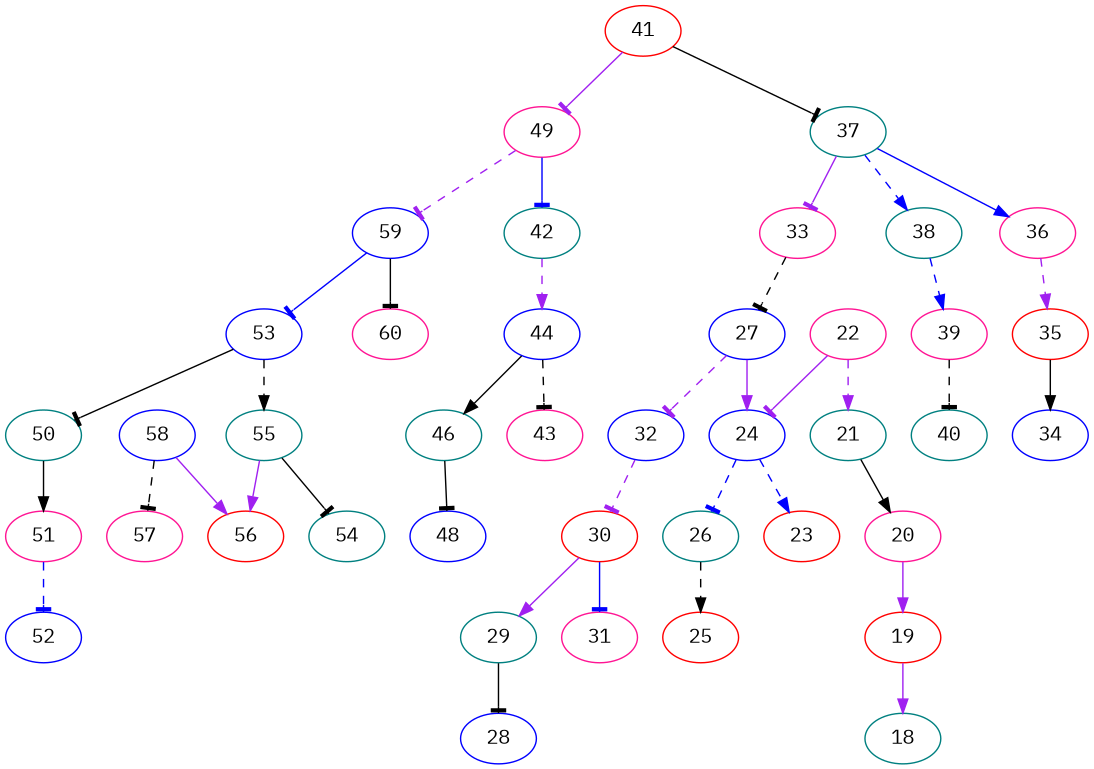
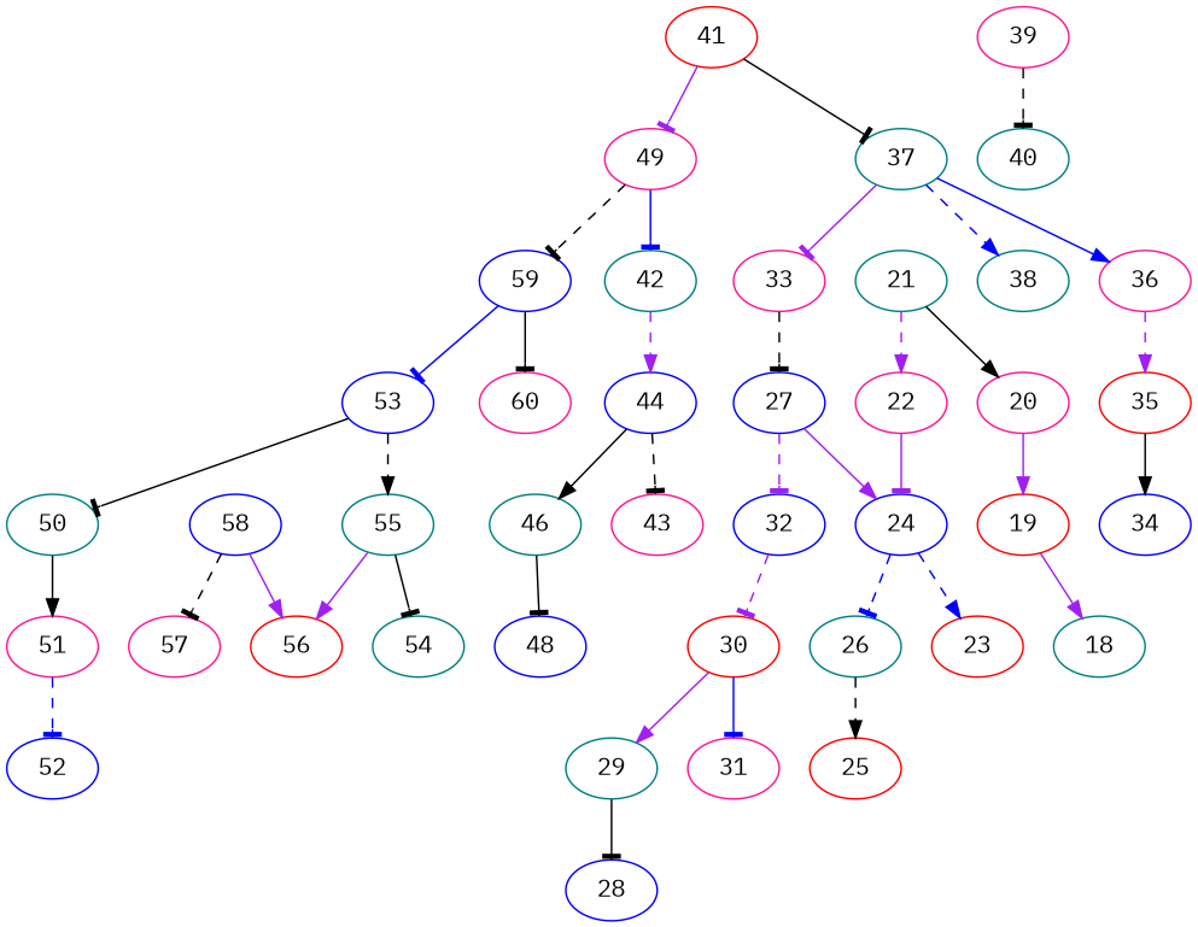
  digraph {
    fontname="IBM Plex Mono"
    node [color=teal fontname="IBM Plex Mono"]
    edge [arrowhead=tee color=black fontname="IBM Plex Mono" style=solid]
    41 [color=red]
    49 [color=deeppink]
    37
    59 [color=blue]
    42
    33 [color=deeppink]
    38
    36 [color=deeppink]
    53 [color=blue]
    60 [color=deeppink]
    44 [color=blue]
    50
    55
    51 [color=deeppink]
    56 [color=red]
    54
    52 [color=blue]
    58 [color=blue]
    57 [color=deeppink]
    46
    43 [color=deeppink]
    48 [color=blue]
    27 [color=blue]
    39 [color=deeppink]
    32 [color=blue]
    24 [color=blue]
    35 [color=red]
    30 [color=red]
    22 [color=deeppink]
    21
    29
    31 [color=deeppink]
    28 [color=blue]
    26
    23 [color=red]
    20 [color=deeppink]
    25 [color=red]
    19 [color=red]
    18
    34 [color=blue]
    40
    41 -> 49 [color=purple]
    41 -> 37
-   49 -> 59 [color=purple style=dashed]
+   49 -> 59 [style=dashed]
    49 -> 42 [color=blue]
    37 -> 33 [color=purple]
    37 -> 38 [arrowhead=normal color=blue style=dashed]
    37 -> 36 [arrowhead=normal color=blue]
    59 -> 53 [color=blue]
    59 -> 60
    42 -> 44 [arrowhead=normal color=purple style=dashed]
    33 -> 27 [style=dashed]
-   38 -> 39 [arrowhead=normal color=blue style=dashed]
    36 -> 35 [arrowhead=normal color=purple style=dashed]
    53 -> 50
    53 -> 55 [arrowhead=normal style=dashed]
    44 -> 46 [arrowhead=normal]
    44 -> 43 [style=dashed]
    50 -> 51 [arrowhead=normal]
    55 -> 56 [arrowhead=normal color=purple]
    55 -> 54
    51 -> 52 [color=blue style=dashed]
    58 -> 56 [arrowhead=normal color=purple]
    58 -> 57 [style=dashed]
    46 -> 48
    27 -> 32 [color=purple style=dashed]
    27 -> 24 [arrowhead=normal color=purple]
    39 -> 40 [style=dashed]
    32 -> 30 [color=purple style=dashed]
    24 -> 26 [color=blue style=dashed]
    24 -> 23 [arrowhead=normal color=blue style=dashed]
    35 -> 34 [arrowhead=normal]
    30 -> 29 [arrowhead=normal color=purple]
    30 -> 31 [color=blue]
    22 -> 24 [color=purple]
-   22 -> 21 [arrowhead=normal color=purple style=dashed]
+   21 -> 22 [arrowhead=normal color=purple style=dashed]
    21 -> 20 [arrowhead=normal]
    29 -> 28
    26 -> 25 [arrowhead=normal style=dashed]
    20 -> 19 [arrowhead=normal color=purple]
    19 -> 18 [arrowhead=normal color=purple]
  }
